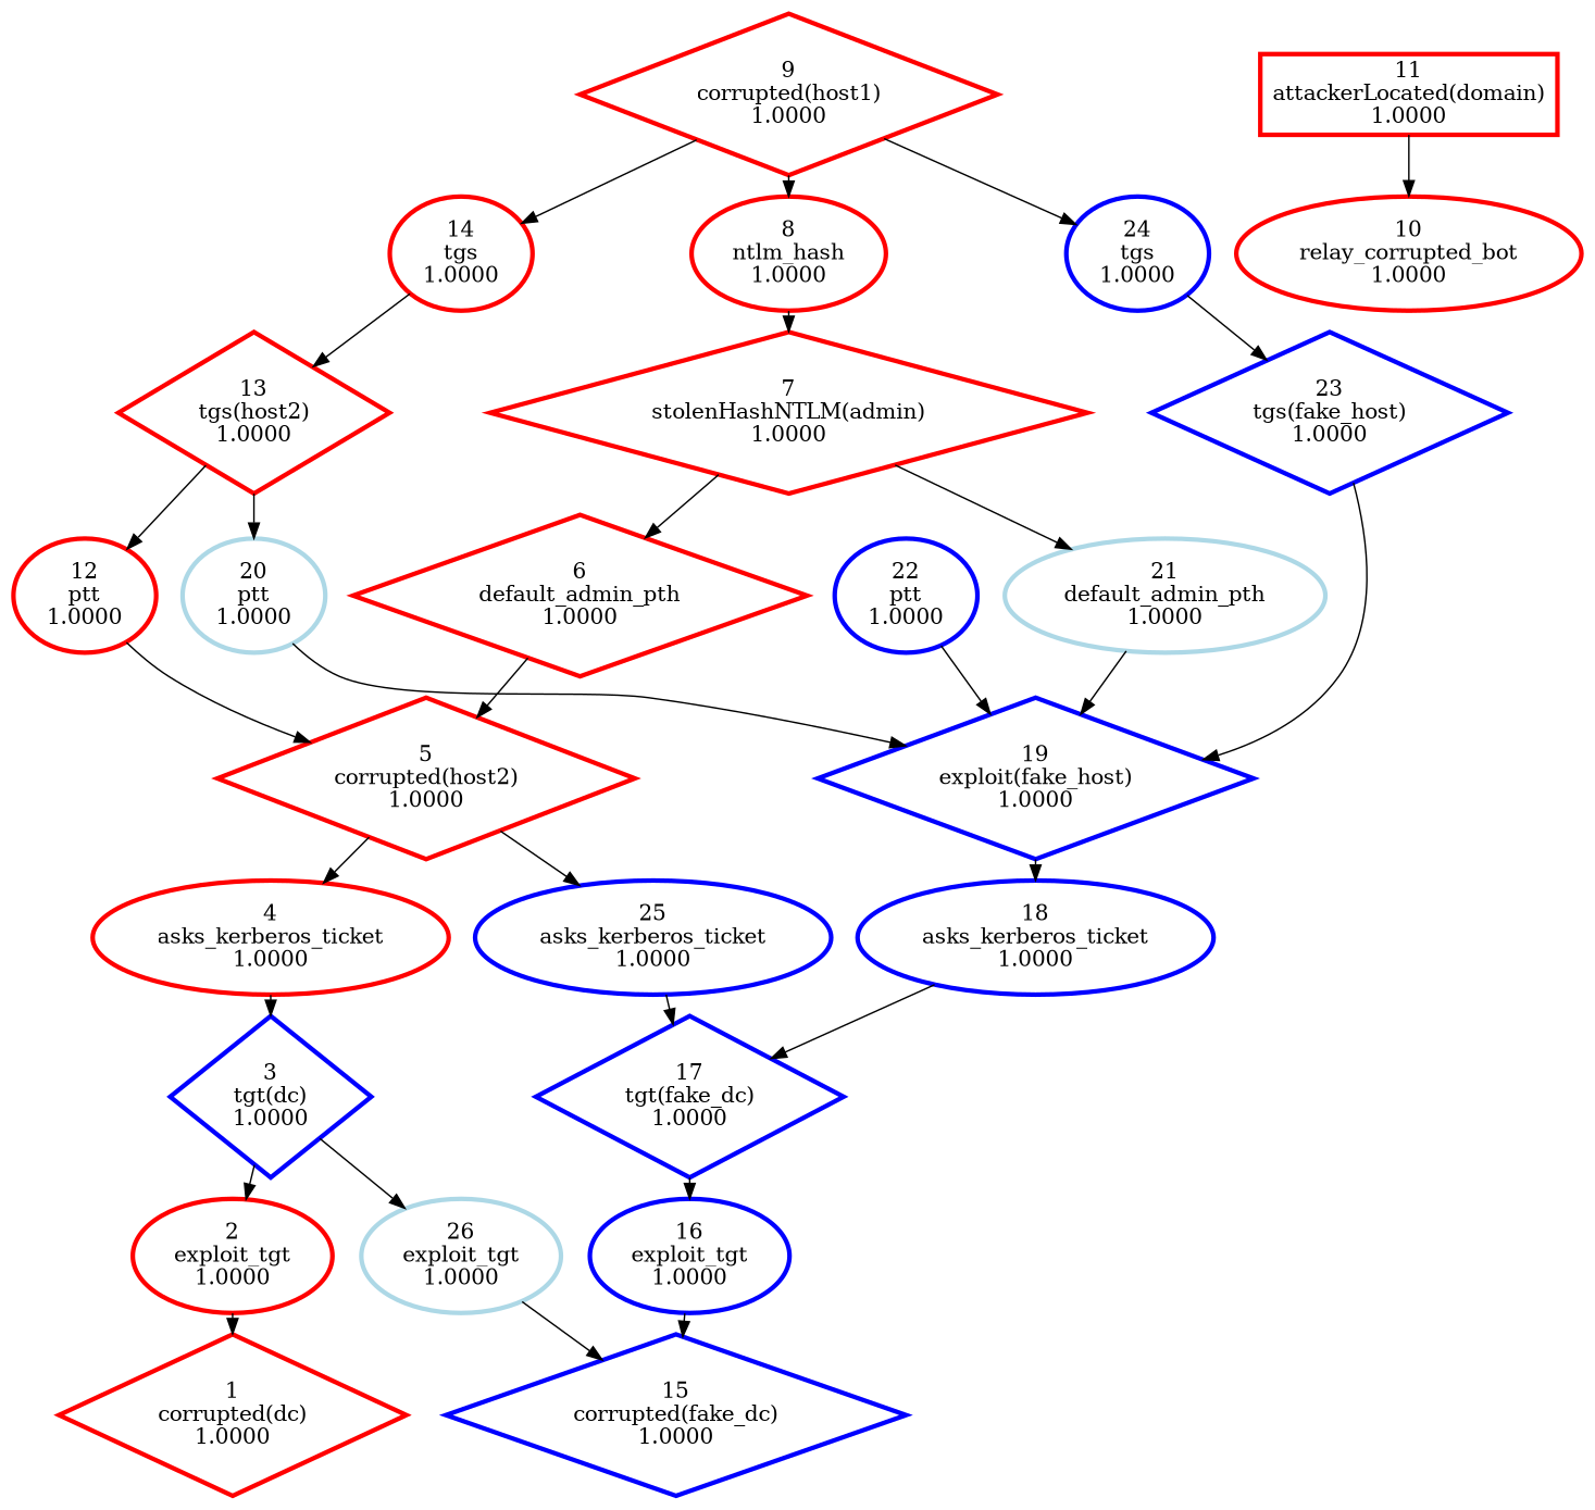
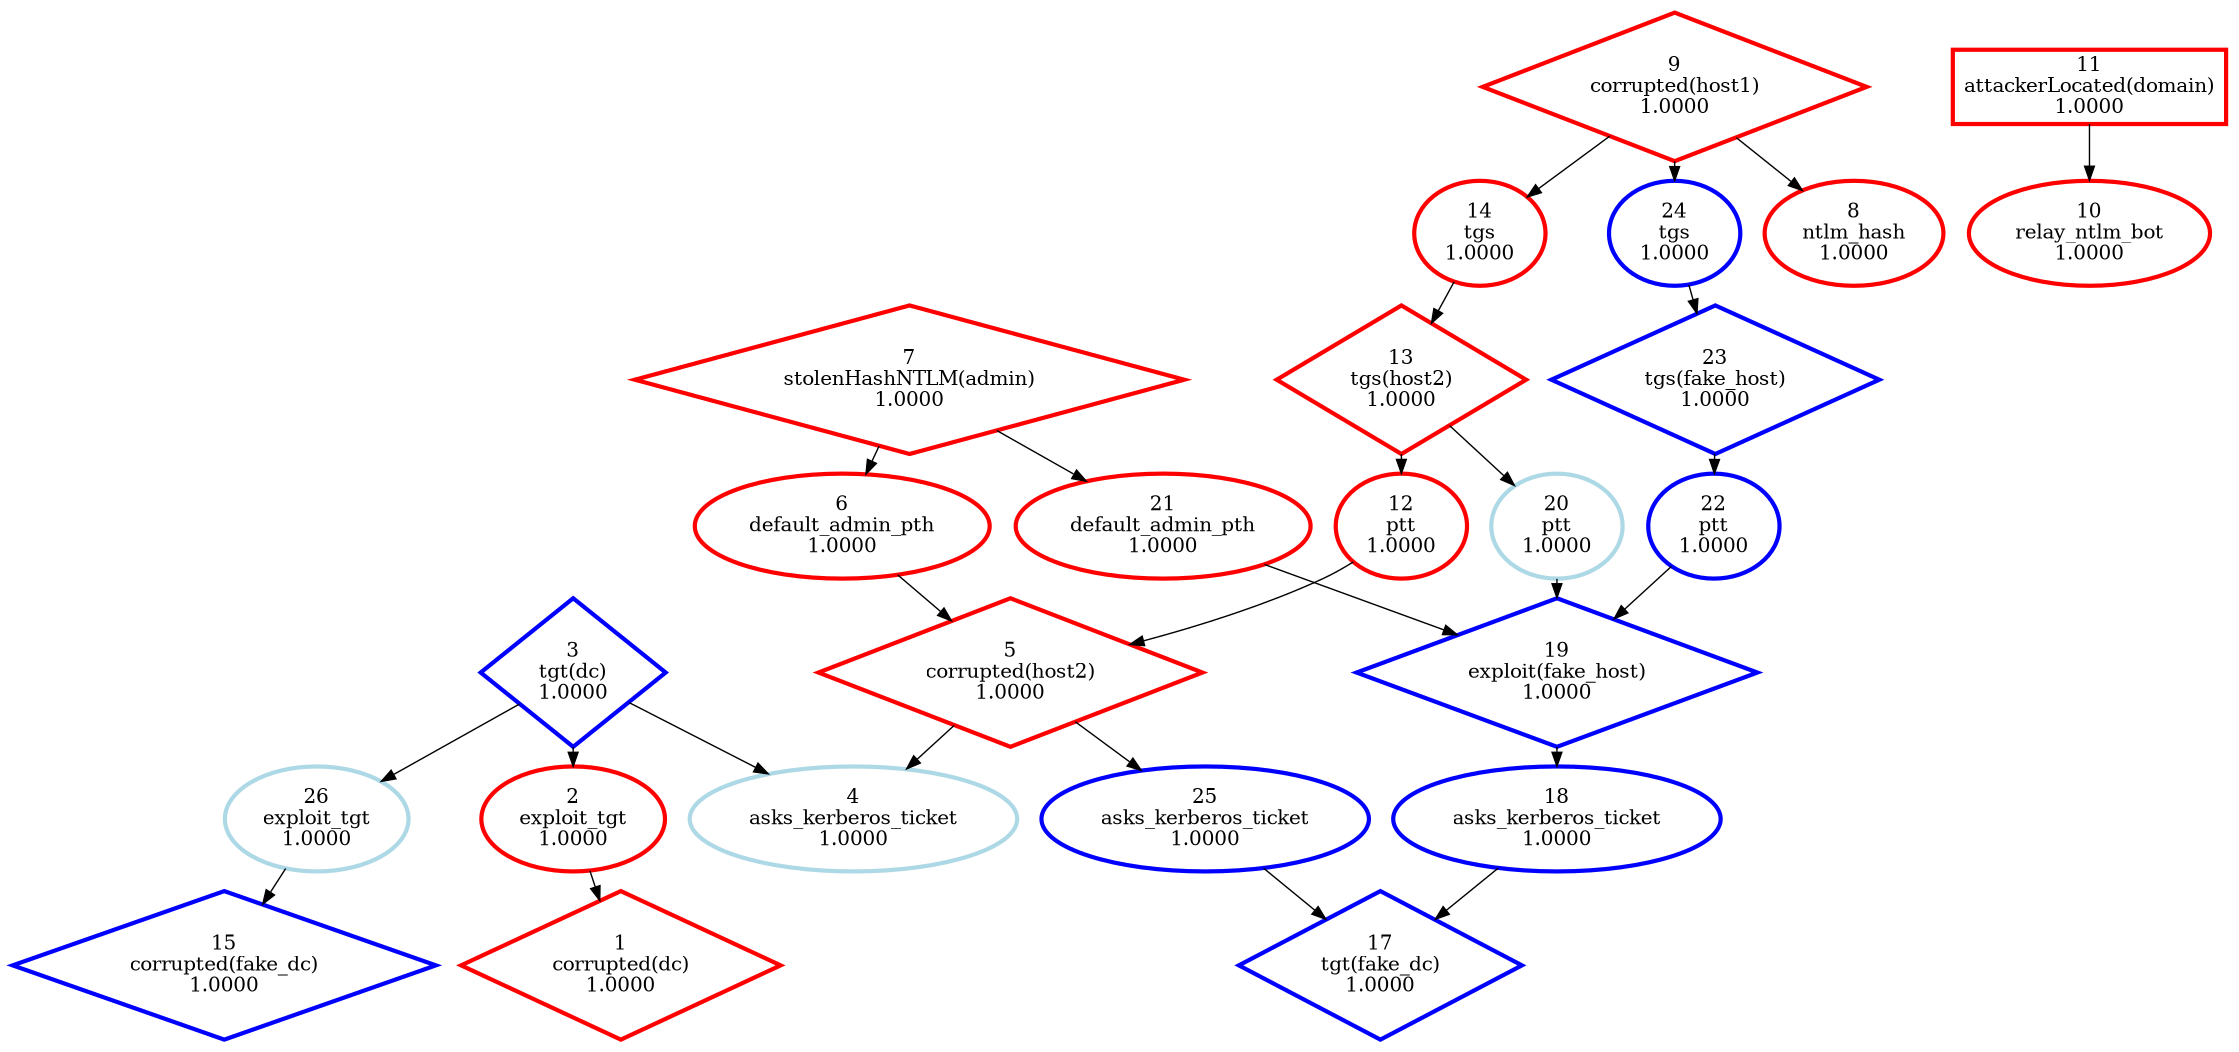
  digraph {
    fontname="DejaVu Serif"
    ranksep=0.2
    node [color="#FF0000" fontname="DejaVu Serif" penwidth=3 shape=ellipse]
    edge [fontname="DejaVu Serif"]
    n1 [label="1\ncorrupted(dc)\n1.0000" shape=diamond]
    n2 [label="2\nexploit_tgt\n1.0000"]
    n3 [color=blue label="3\ntgt(dc)\n1.0000" shape=diamond]
    n4 [color=lightblue label="26\nexploit_tgt\n1.0000"]
    n5 [color=blue label="15\ncorrupted(fake_dc)\n1.0000" shape=diamond]
-   n6 [label="4\nasks_kerberos_ticket\n1.0000"]
+   n6 [color=lightblue label="4\nasks_kerberos_ticket\n1.0000"]
    n7 [label="5\ncorrupted(host2)\n1.0000" shape=diamond]
    n8 [color=blue label="25\nasks_kerberos_ticket\n1.0000"]
    n9 [color=blue label="17\ntgt(fake_dc)\n1.0000" shape=diamond]
-   n10 [label="6\ndefault_admin_pth\n1.0000" shape=diamond]
+   n10 [label="6\ndefault_admin_pth\n1.0000"]
    n11 [label="7\nstolenHashNTLM(admin)\n1.0000" shape=diamond]
-   n12 [color=lightblue label="21\ndefault_admin_pth\n1.0000"]
+   n12 [label="21\ndefault_admin_pth\n1.0000"]
    n13 [color=blue label="19\nexploit(fake_host)\n1.0000" shape=diamond]
    n14 [label="8\nntlm_hash\n1.0000"]
    n15 [label="9\ncorrupted(host1)\n1.0000" shape=diamond]
    n16 [label="14\ntgs\n1.0000"]
    n17 [color=blue label="24\ntgs\n1.0000"]
    n18 [label="13\ntgs(host2)\n1.0000" shape=diamond]
    n19 [color=blue label="23\ntgs(fake_host)\n1.0000" shape=diamond]
-   n20 [label="10\nrelay_corrupted_bot\n1.0000"]
+   n20 [label="10\nrelay_ntlm_bot\n1.0000"]
    n21 [label="11\nattackerLocated(domain)\n1.0000" shape=box]
    n22 [label="12\nptt\n1.0000"]
    n23 [color=lightblue label="20\nptt\n1.0000"]
-   n24 [color=blue label="16\nexploit_tgt\n1.0000"]
    n25 [color=blue label="18\nasks_kerberos_ticket\n1.0000"]
    n26 [color=blue label="22\nptt\n1.0000"]
    n2 -> n1
    n3 -> n2
    n3 -> n4
    n4 -> n5
-   n6 -> n3
+   n3 -> n6
    n7 -> n6
    n7 -> n8
    n8 -> n9
-   n9 -> n24
    n10 -> n7
    n11 -> n10
    n11 -> n12
    n12 -> n13
    n13 -> n25
-   n14 -> n11
    n15 -> n14
    n15 -> n16
    n15 -> n17
    n16 -> n18
    n17 -> n19
    n18 -> n22
    n18 -> n23
-   n19 -> n13
+   n19 -> n26
    n21 -> n20
    n22 -> n7
    n23 -> n13
-   n24 -> n5
    n25 -> n9
    n26 -> n13
  }
